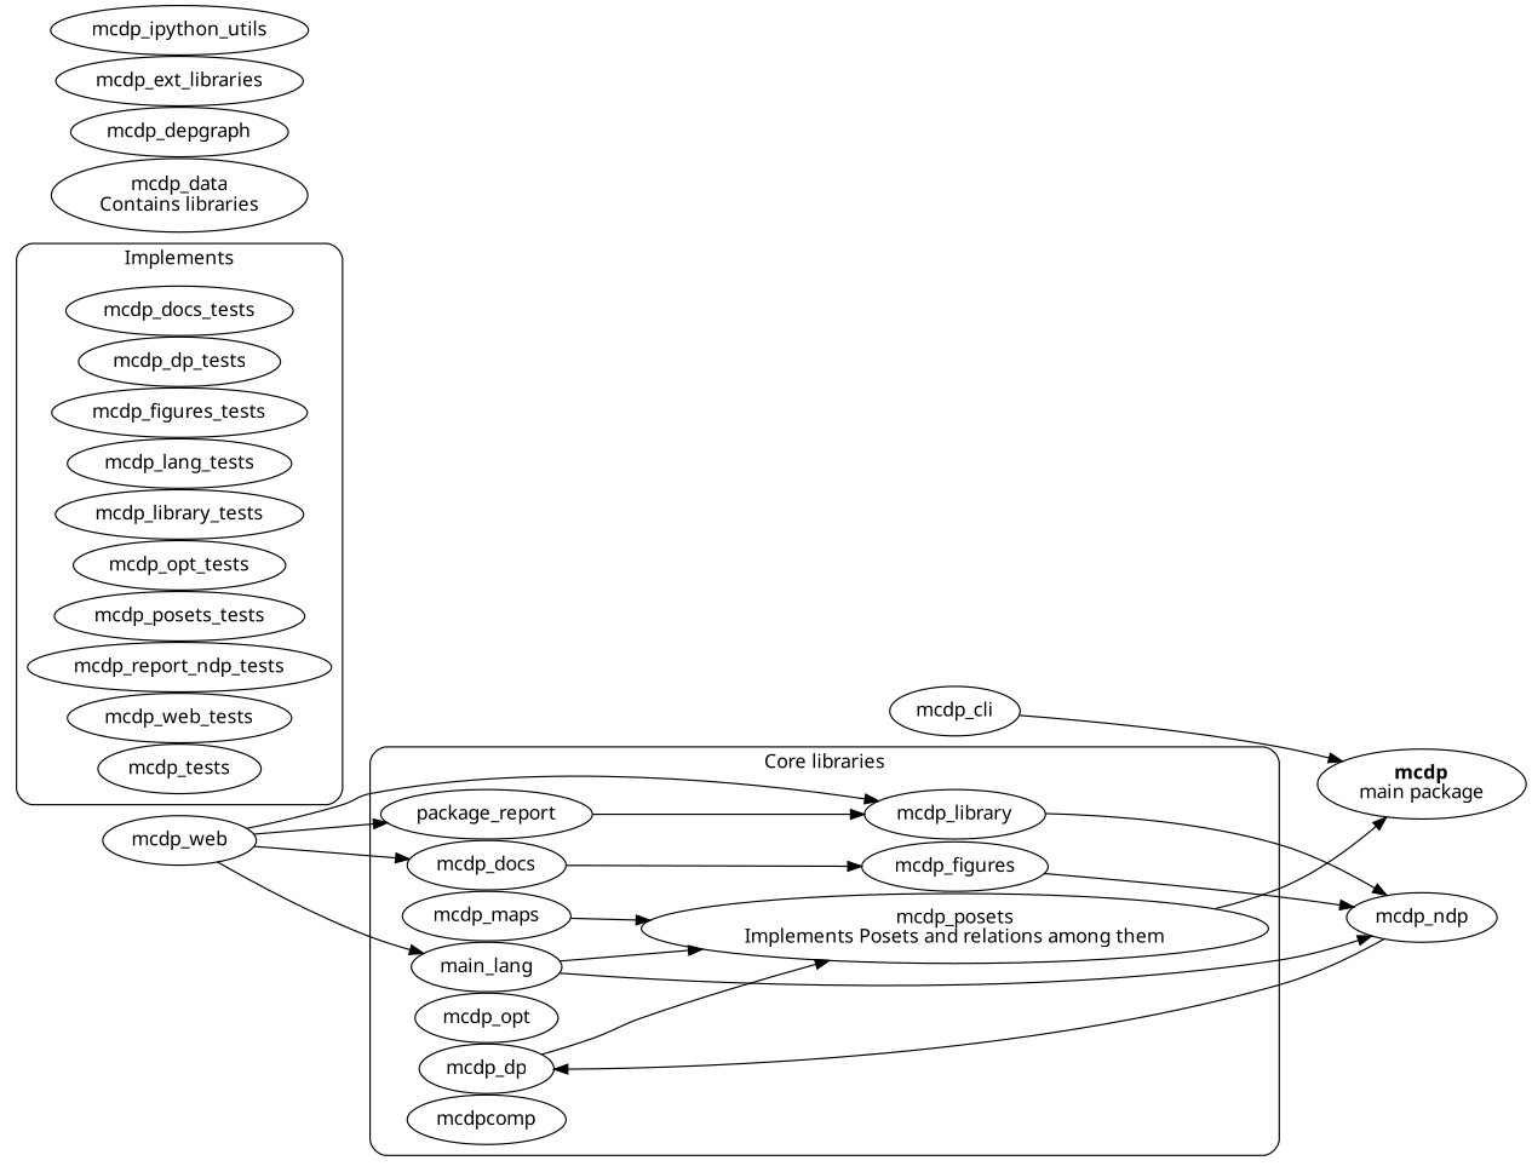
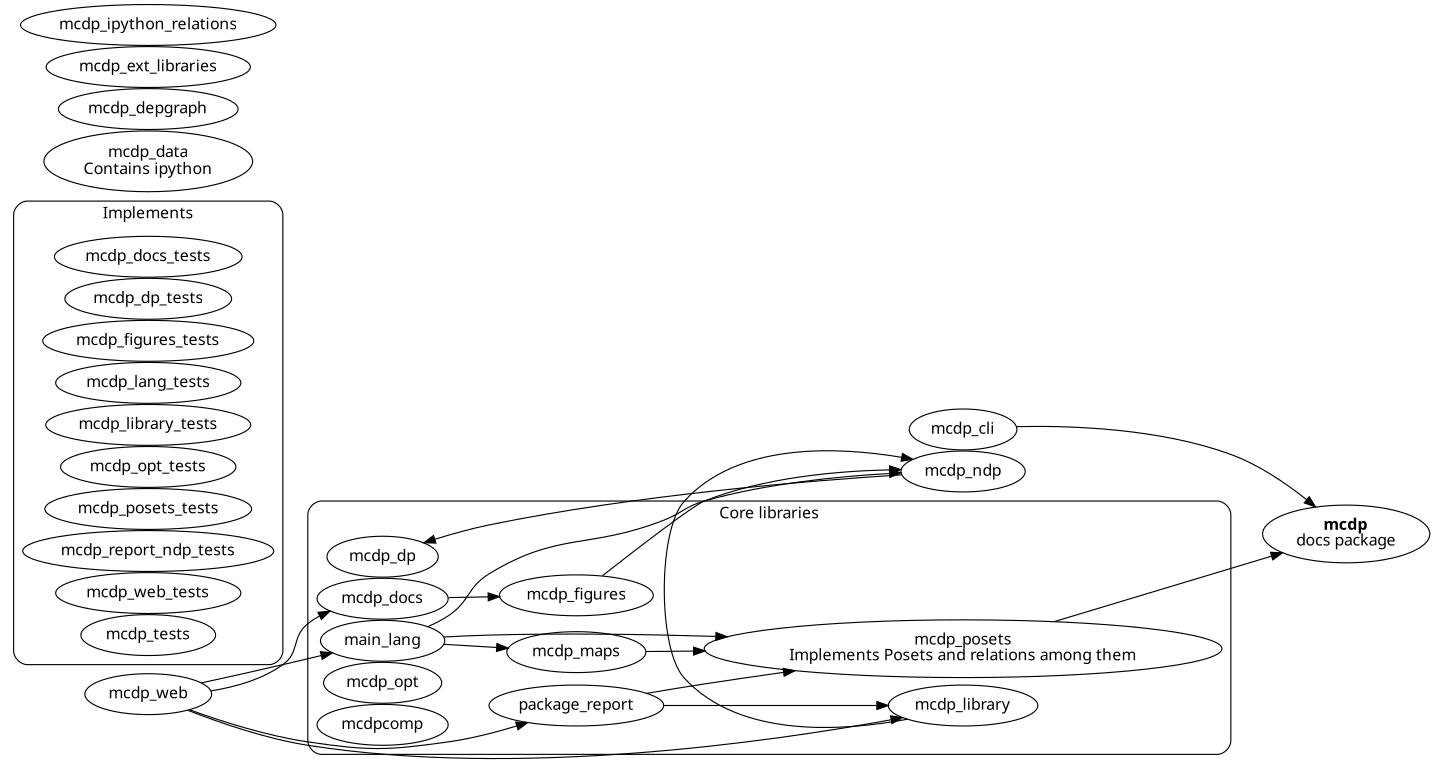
  digraph {
    fontname="Noto Sans"
    nodesep=0
    rankdir=LR
    node [fontname="Noto Sans"]
    edge [fontname="Noto Sans"]
    mcdp_docs
    mcdp_dp
    mcdp_figures
    n4 [label=main_lang]
    mcdp_library
    mcdp_maps
    mcdp_opt
    n8 [label=<<FONT FACE="Anka/Coder Narrow">mcdp_posets</FONT><BR/>Implements Posets and relations among them>]
    n9 [label=package_report]
    mcdpcomp
    mcdp_docs_tests
    mcdp_dp_tests
    mcdp_figures_tests
    mcdp_lang_tests
    mcdp_library_tests
    mcdp_opt_tests
    mcdp_posets_tests
    mcdp_report_ndp_tests
    mcdp_web_tests
    mcdp_tests
    mcdp_ndp
-   n22 [label=<<FONT FACE="Anka/Coder Narrow"><B>mcdp</B></FONT><BR/>main package>]
+   n22 [label=<<FONT FACE="Anka/Coder Narrow"><B>mcdp</B></FONT><BR/>docs package>]
    mcdp_cli
-   n24 [label=<<FONT>mcdp_data</FONT><br/>Contains libraries>]
+   n24 [label=<<FONT>mcdp_data</FONT><br/>Contains ipython>]
    mcdp_depgraph
    mcdp_web
    mcdp_ext_libraries
-   mcdp_ipython_utils
+   mcdp_ipython_utils [label=mcdp_ipython_relations]
    subgraph cluster_1 {
      label="Core libraries"
      shape=box
      style=rounded
      mcdp_docs
      mcdp_dp
      mcdp_figures
      n4
      mcdp_library
      mcdp_maps
      mcdp_opt
      n8
      n9
      mcdpcomp
    }
    subgraph cluster_2 {
      label=Implements
      shape=box
      style=rounded
      mcdp_docs_tests
      mcdp_dp_tests
      mcdp_figures_tests
      mcdp_lang_tests
      mcdp_library_tests
      mcdp_opt_tests
      mcdp_posets_tests
      mcdp_report_ndp_tests
      mcdp_web_tests
      mcdp_tests
    }
    mcdp_docs -> mcdp_figures
-   mcdp_dp -> n8
+   n9 -> n8
    mcdp_figures -> mcdp_ndp
+   n4 -> mcdp_maps
    n4 -> n8
    n4 -> mcdp_ndp
    mcdp_library -> mcdp_ndp
    mcdp_maps -> n8
    n8 -> n22
    n9 -> mcdp_library
    mcdp_ndp -> mcdp_dp
    mcdp_cli -> n22
    mcdp_web -> mcdp_docs
    mcdp_web -> n4
    mcdp_web -> mcdp_library
    mcdp_web -> n9
  }
